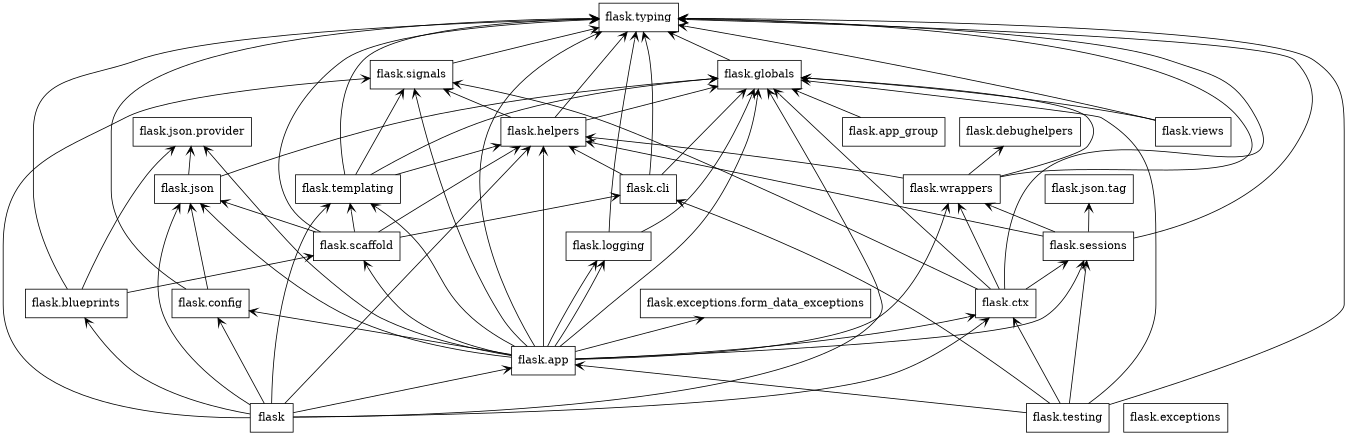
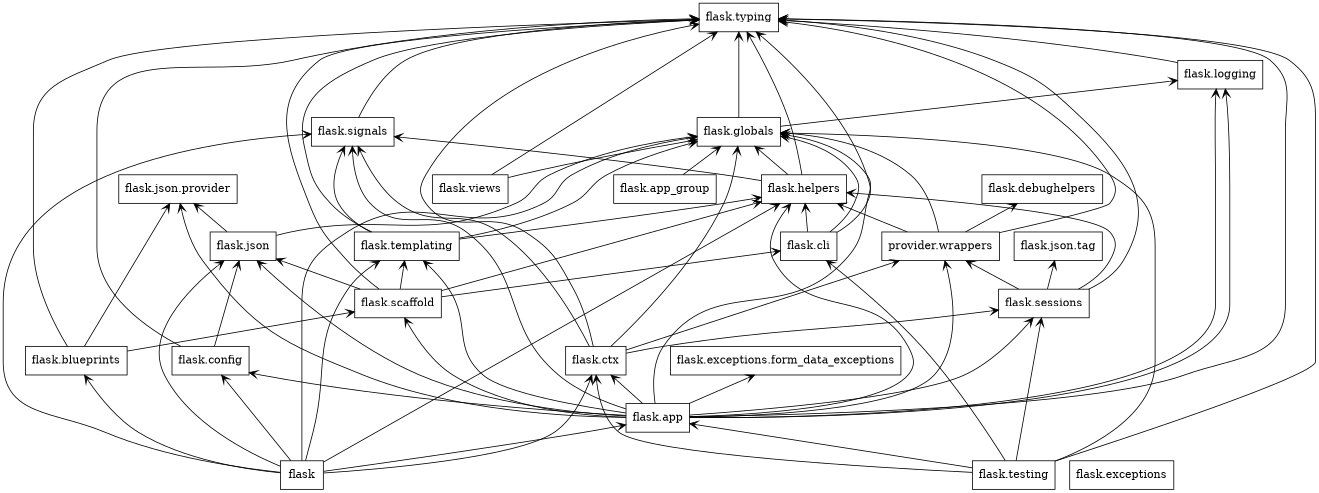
  digraph {
    rankdir=BT
    node [color=black shape=box style=solid]
    edge [arrowhead=open arrowtail=none]
    n1 [label=flask]
    n2 [label="flask.app"]
    n3 [label="flask.blueprints"]
    n4 [label="flask.config"]
    n5 [label="flask.ctx"]
    n6 [label="flask.globals"]
    n7 [label="flask.helpers"]
    n8 [label="flask.json"]
    n9 [label="flask.signals"]
    n10 [label="flask.templating"]
    n11 [label="flask.exceptions.form_data_exceptions"]
    n12 [label="flask.json.provider"]
    n13 [label="flask.logging"]
    n14 [label="flask.scaffold"]
    n15 [label="flask.sessions"]
    n16 [label="flask.typing"]
-   n17 [label="flask.wrappers"]
+   n17 [label="provider.wrappers"]
    n18 [label="flask.cli"]
    n19 [label="flask.json.tag"]
    n20 [label="flask.debughelpers"]
    n21 [label="flask.app_group"]
    n22 [label="flask.exceptions"]
    n23 [label="flask.testing"]
    n24 [label="flask.views"]
    n1 -> n2
    n1 -> n3
    n1 -> n4
    n1 -> n5
    n1 -> n6
    n1 -> n7
    n1 -> n8
    n1 -> n9
    n1 -> n10
    n2 -> n4
    n2 -> n5
    n2 -> n6
    n2 -> n7
    n2 -> n8
    n2 -> n9
    n2 -> n10
    n2 -> n11
    n2 -> n12
    n2 -> n13
    n2 -> n13
    n2 -> n14
    n2 -> n15
    n2 -> n16
    n2 -> n17
    n3 -> n12
    n3 -> n14
    n3 -> n16
    n4 -> n8
    n4 -> n16
    n5 -> n6
    n5 -> n9
    n5 -> n15
    n5 -> n16
    n5 -> n17
    n6 -> n16
    n7 -> n6
    n7 -> n9
    n7 -> n16
    n8 -> n6
    n8 -> n12
    n9 -> n16
    n10 -> n6
    n10 -> n7
    n10 -> n9
    n10 -> n16
-   n13 -> n6
+   n6 -> n13
    n13 -> n16
    n14 -> n7
    n14 -> n8
    n14 -> n10
    n14 -> n16
    n14 -> n18
    n15 -> n7
    n15 -> n16
    n15 -> n17
    n15 -> n19
    n17 -> n6
    n17 -> n7
    n17 -> n16
    n17 -> n20
    n18 -> n6
    n18 -> n7
    n18 -> n16
    n21 -> n6
    n23 -> n2
    n23 -> n5
    n23 -> n6
    n23 -> n15
    n23 -> n16
    n23 -> n18
    n24 -> n6
    n24 -> n16
  }
